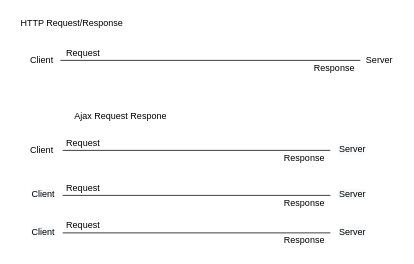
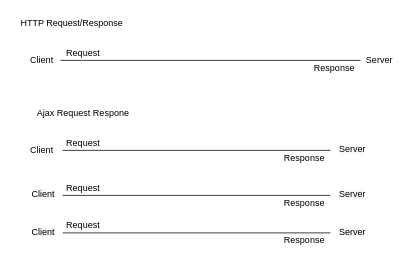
  <mxCell id="0" />
  <mxCell id="1" parent="0" />
  <mxCell id="2" value="" style="endArrow=0;html=1;rounded=0;" parent="1" edge="1"><mxGeometry width="50" height="50" relative="1" as="geometry"><mxPoint x="80" y="80" as="sourcePoint" /><mxPoint x="480" y="80" as="targetPoint" /></mxGeometry></mxCell>
  <mxCell id="3" value="Client" style="text;html=1;align=center;verticalAlign=middle;resizable=0;points=[];autosize=1;strokeColor=none;fillColor=none;" parent="1" vertex="1"><mxGeometry x="30" y="70" width="50" height="20" as="geometry" /></mxCell>
  <mxCell id="4" value="Request" style="text;html=1;align=center;verticalAlign=middle;resizable=0;points=[];autosize=1;strokeColor=none;fillColor=none;" parent="1" vertex="1"><mxGeometry x="80" y="60" width="60" height="20" as="geometry" /></mxCell>
  <mxCell id="5" value="Server" style="text;html=1;align=center;verticalAlign=middle;resizable=0;points=[];autosize=1;strokeColor=none;fillColor=none;" parent="1" vertex="1"><mxGeometry x="480" y="70" width="50" height="20" as="geometry" /></mxCell>
  <mxCell id="6" value="Response" style="text;html=1;align=center;verticalAlign=middle;resizable=0;points=[];autosize=1;strokeColor=none;fillColor=none;" parent="1" vertex="1"><mxGeometry x="410" y="80" width="70" height="20" as="geometry" /></mxCell>
  <mxCell id="7" value="HTTP Request/Response" style="text;html=1;align=center;verticalAlign=middle;resizable=0;points=[];autosize=1;strokeColor=none;fillColor=none;" parent="1" vertex="1"><mxGeometry x="20" y="20" width="150" height="20" as="geometry" /></mxCell>
- <mxCell id="8" value="Ajax Request Respone" style="text;html=1;align=center;verticalAlign=middle;resizable=0;points=[];autosize=1;strokeColor=none;fillColor=none;" parent="1" vertex="1"><mxGeometry x="90" y="145" width="140" height="20" as="geometry" /></mxCell>
+ <mxCell id="8" value="Ajax Request Respone" style="text;html=1;align=center;verticalAlign=middle;resizable=0;points=[];autosize=1;strokeColor=none;fillColor=none;" parent="1" vertex="1"><mxGeometry x="40" y="140" width="140" height="20" as="geometry" /></mxCell>
  <mxCell id="9" value="Client" style="text;html=1;align=center;verticalAlign=middle;resizable=0;points=[];autosize=1;strokeColor=none;fillColor=none;" parent="1" vertex="1"><mxGeometry x="30" y="190" width="50" height="20" as="geometry" /></mxCell>
  <mxCell id="10" value="&lt;span style=&quot;color: rgb(0, 0, 0); font-family: helvetica; font-size: 12px; font-style: normal; font-weight: 400; letter-spacing: normal; text-align: center; text-indent: 0px; text-transform: none; word-spacing: 0px; background-color: rgb(248, 249, 250); display: inline; float: none;&quot;&gt;Server&lt;/span&gt;" style="text;whiteSpace=wrap;html=1;" parent="1" vertex="1"><mxGeometry x="450" y="185" width="60" height="30" as="geometry" /></mxCell>
  <mxCell id="11" value="Request" style="text;html=1;align=center;verticalAlign=middle;resizable=0;points=[];autosize=1;strokeColor=none;fillColor=none;" parent="1" vertex="1"><mxGeometry x="80" y="180" width="60" height="20" as="geometry" /></mxCell>
  <mxCell id="12" value="Response" style="text;html=1;align=center;verticalAlign=middle;resizable=0;points=[];autosize=1;strokeColor=none;fillColor=none;" parent="1" vertex="1"><mxGeometry x="370" y="200" width="70" height="20" as="geometry" /></mxCell>
  <mxCell id="13" value="" style="endArrow=none;html=1;rounded=0;exitX=1.06;exitY=0.5;exitDx=0;exitDy=0;exitPerimeter=0;" parent="1" source="9" edge="1"><mxGeometry width="50" height="50" relative="1" as="geometry"><mxPoint x="270" y="270" as="sourcePoint" /><mxPoint x="440" y="200" as="targetPoint" /></mxGeometry></mxCell>
  <mxCell id="14" value="&lt;span style=&quot;color: rgb(0, 0, 0); font-family: helvetica; font-size: 12px; font-style: normal; font-weight: 400; letter-spacing: normal; text-align: center; text-indent: 0px; text-transform: none; word-spacing: 0px; background-color: rgb(248, 249, 250); display: inline; float: none;&quot;&gt;Server&lt;/span&gt;" style="text;whiteSpace=wrap;html=1;" parent="1" vertex="1"><mxGeometry x="450" y="245" width="60" height="30" as="geometry" /></mxCell>
  <mxCell id="15" value="Request" style="text;html=1;align=center;verticalAlign=middle;resizable=0;points=[];autosize=1;strokeColor=none;fillColor=none;" parent="1" vertex="1"><mxGeometry x="80" y="240" width="60" height="20" as="geometry" /></mxCell>
  <mxCell id="16" value="Response" style="text;html=1;align=center;verticalAlign=middle;resizable=0;points=[];autosize=1;strokeColor=none;fillColor=none;" parent="1" vertex="1"><mxGeometry x="370" y="260" width="70" height="20" as="geometry" /></mxCell>
  <mxCell id="17" value="" style="endArrow=none;html=1;rounded=0;exitX=1.06;exitY=0.5;exitDx=0;exitDy=0;exitPerimeter=0;" parent="1" edge="1"><mxGeometry width="50" height="50" relative="1" as="geometry"><mxPoint x="83" y="260" as="sourcePoint" /><mxPoint x="440" y="260" as="targetPoint" /></mxGeometry></mxCell>
  <mxCell id="18" value="&lt;span style=&quot;color: rgb(0, 0, 0); font-family: helvetica; font-size: 12px; font-style: normal; font-weight: 400; letter-spacing: normal; text-align: center; text-indent: 0px; text-transform: none; word-spacing: 0px; background-color: rgb(248, 249, 250); display: inline; float: none;&quot;&gt;Client&lt;/span&gt;" style="text;whiteSpace=wrap;html=1;" parent="1" vertex="1"><mxGeometry x="40" y="245" width="60" height="30" as="geometry" /></mxCell>
  <mxCell id="19" value="&lt;span style=&quot;color: rgb(0, 0, 0); font-family: helvetica; font-size: 12px; font-style: normal; font-weight: 400; letter-spacing: normal; text-align: center; text-indent: 0px; text-transform: none; word-spacing: 0px; background-color: rgb(248, 249, 250); display: inline; float: none;&quot;&gt;Server&lt;/span&gt;" style="text;whiteSpace=wrap;html=1;" parent="1" vertex="1"><mxGeometry x="450" y="295" width="60" height="30" as="geometry" /></mxCell>
  <mxCell id="20" value="Request" style="text;html=1;align=center;verticalAlign=middle;resizable=0;points=[];autosize=1;strokeColor=none;fillColor=none;" parent="1" vertex="1"><mxGeometry x="80" y="290" width="60" height="20" as="geometry" /></mxCell>
  <mxCell id="21" value="Response" style="text;html=1;align=center;verticalAlign=middle;resizable=0;points=[];autosize=1;strokeColor=none;fillColor=none;" parent="1" vertex="1"><mxGeometry x="370" y="310" width="70" height="20" as="geometry" /></mxCell>
  <mxCell id="22" value="" style="endArrow=none;html=1;rounded=0;exitX=1.06;exitY=0.5;exitDx=0;exitDy=0;exitPerimeter=0;" parent="1" edge="1"><mxGeometry width="50" height="50" relative="1" as="geometry"><mxPoint x="83" y="310" as="sourcePoint" /><mxPoint x="440" y="310" as="targetPoint" /></mxGeometry></mxCell>
  <mxCell id="23" value="&lt;span style=&quot;color: rgb(0, 0, 0); font-family: helvetica; font-size: 12px; font-style: normal; font-weight: 400; letter-spacing: normal; text-align: center; text-indent: 0px; text-transform: none; word-spacing: 0px; background-color: rgb(248, 249, 250); display: inline; float: none;&quot;&gt;Client&lt;/span&gt;" style="text;whiteSpace=wrap;html=1;" parent="1" vertex="1"><mxGeometry x="40" y="295" width="60" height="30" as="geometry" /></mxCell>
